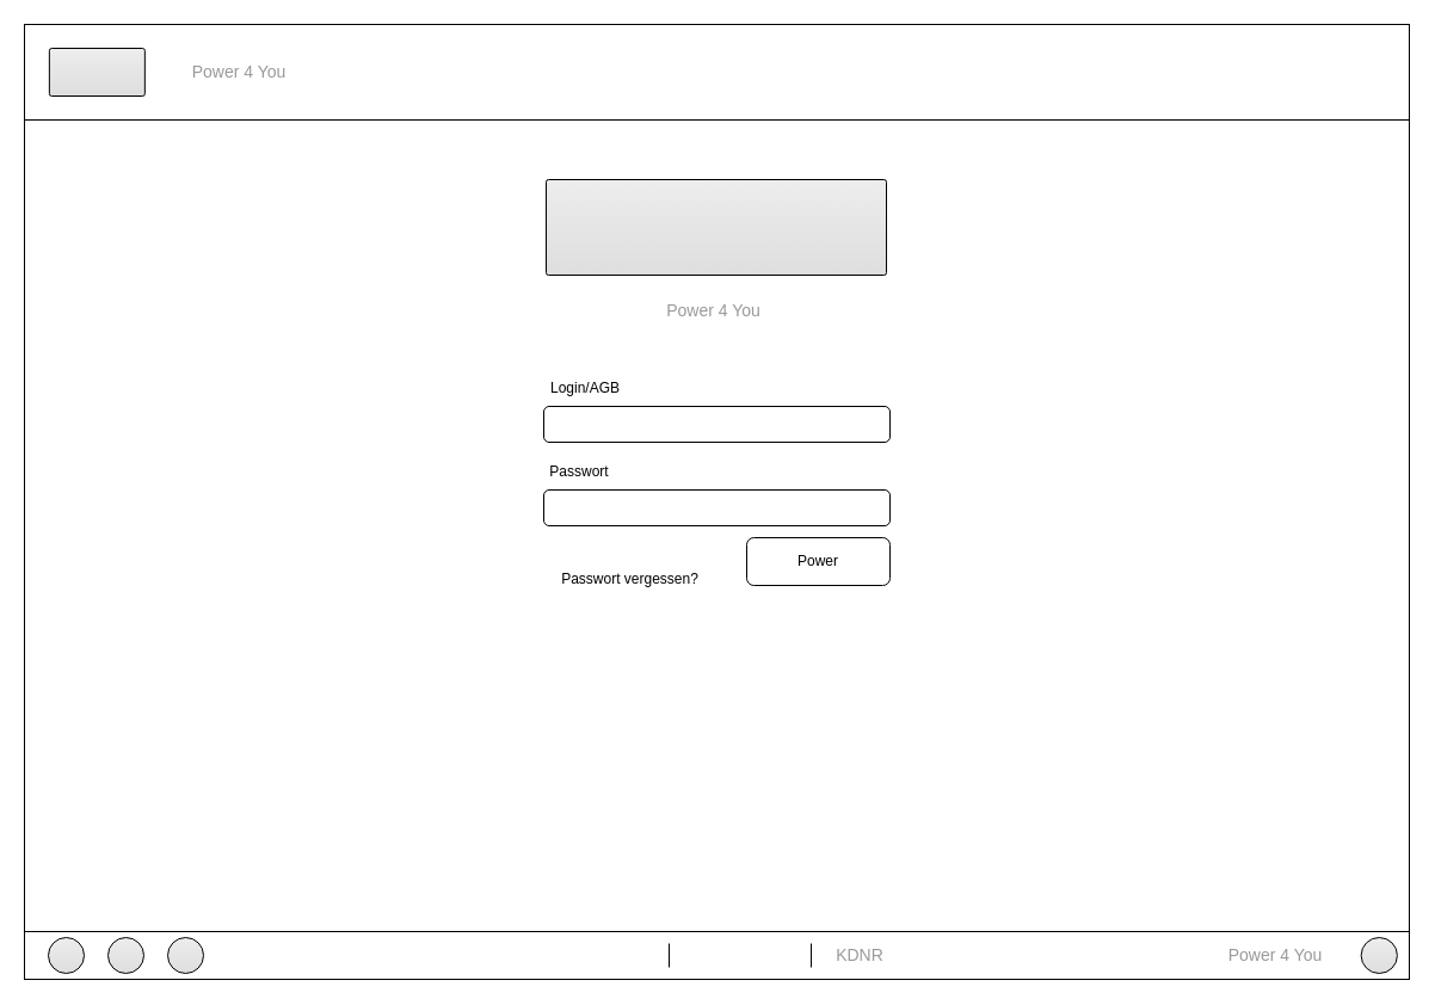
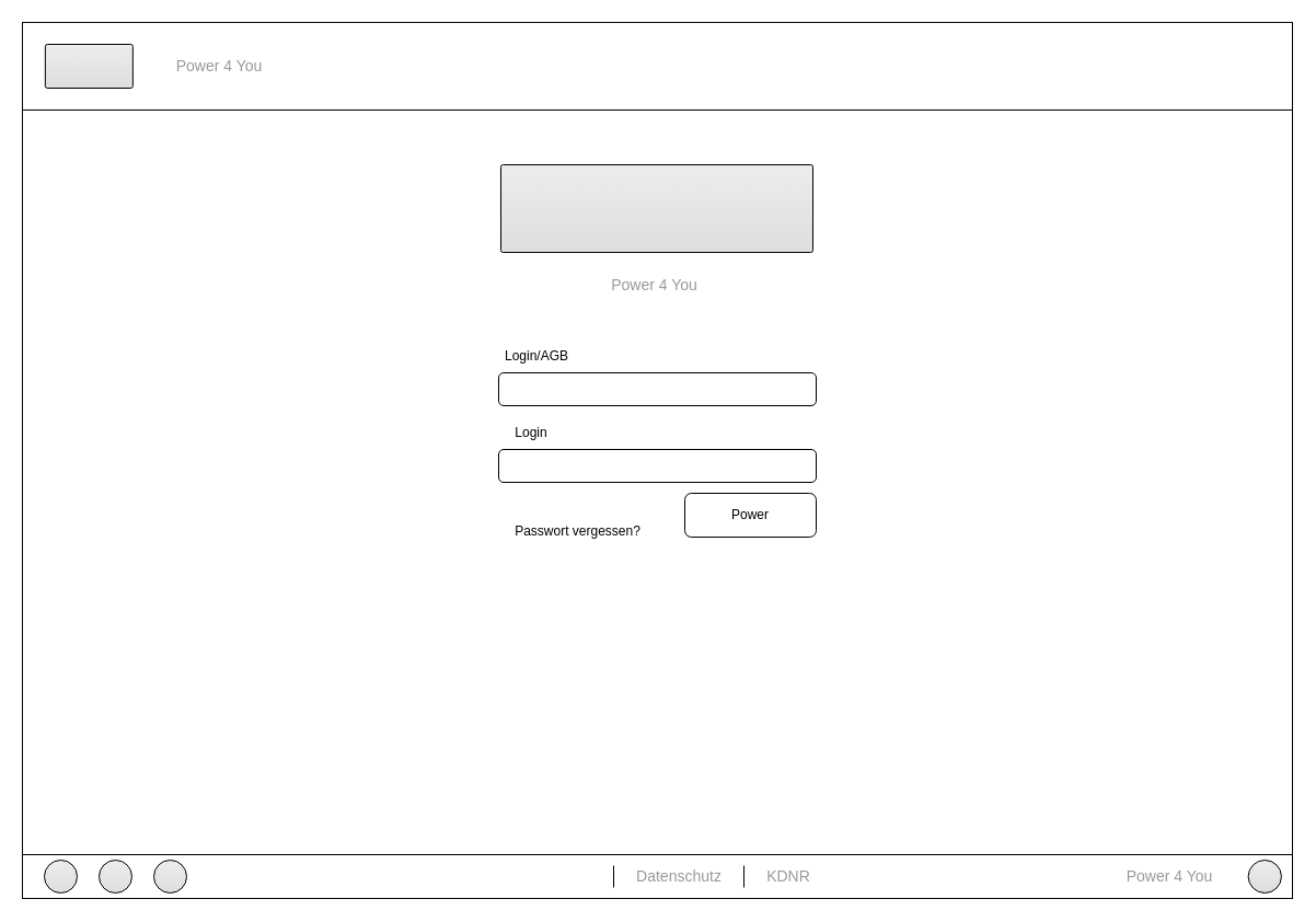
  <mxCell id="0" style=";html=1;" />
  <mxCell id="1" style=";html=1;" parent="0" />
  <mxCell id="2" value="" style="html=1;shadow=0;dashed=0;shape=mxgraph.bootstrap.rect;fillColor=#FFFFFF;strokeColor=default;whiteSpace=wrap;rounded=0;fontSize=12;fontColor=#000000;align=center;" parent="1" vertex="1"><mxGeometry x="20" y="20" width="1160" height="80" as="geometry" /></mxCell>
  <mxCell id="3" value="Power 4 You" style="html=1;shadow=0;dashed=0;fillColor=none;strokeColor=none;shape=mxgraph.bootstrap.rect;fontColor=#999999;fontSize=14;whiteSpace=wrap;" parent="2" vertex="1"><mxGeometry x="120" width="120" height="80" as="geometry" /></mxCell>
  <mxCell id="4" value="" style="html=1;shadow=0;dashed=0;shape=mxgraph.bootstrap.checkbox2;labelPosition=right;verticalLabelPosition=middle;align=left;verticalAlign=middle;gradientColor=#DEDEDE;fillColor=#EDEDED;checked=0;spacing=5;checkedFill=#0085FC;checkedStroke=#ffffff;sketch=0;" parent="2" vertex="1"><mxGeometry x="20.87" y="20" width="80" height="40" as="geometry" /></mxCell>
  <mxCell id="5" value="" style="html=1;shadow=0;dashed=0;shape=mxgraph.bootstrap.rect;fillColor=#FFFFFF;strokeColor=default;whiteSpace=wrap;rounded=0;fontSize=12;fontColor=#000000;align=center;" parent="1" vertex="1"><mxGeometry x="20" y="780" width="1160" height="40" as="geometry" /></mxCell>
  <mxCell id="6" value="" style="html=1;shadow=0;dashed=0;shape=mxgraph.bootstrap.radioButton2;labelPosition=right;verticalLabelPosition=middle;align=left;verticalAlign=middle;gradientColor=#DEDEDE;fillColor=#EDEDED;checked=0;spacing=5;checkedFill=#0085FC;checkedStroke=#ffffff;sketch=0;" parent="5" vertex="1"><mxGeometry x="1119.652" y="5" width="30.261" height="30" as="geometry" /></mxCell>
  <mxCell id="7" value="" style="html=1;shadow=0;dashed=0;shape=mxgraph.bootstrap.radioButton2;labelPosition=right;verticalLabelPosition=middle;align=left;verticalAlign=middle;gradientColor=#DEDEDE;fillColor=#EDEDED;checked=0;spacing=5;checkedFill=#0085FC;checkedStroke=#ffffff;sketch=0;" parent="5" vertex="1"><mxGeometry x="20" y="5" width="30" height="30" as="geometry" /></mxCell>
  <mxCell id="8" value="" style="html=1;shadow=0;dashed=0;shape=mxgraph.bootstrap.radioButton2;labelPosition=right;verticalLabelPosition=middle;align=left;verticalAlign=middle;gradientColor=#DEDEDE;fillColor=#EDEDED;checked=0;spacing=5;checkedFill=#0085FC;checkedStroke=#ffffff;sketch=0;" parent="5" vertex="1"><mxGeometry x="70" y="5" width="30" height="30" as="geometry" /></mxCell>
  <mxCell id="9" value="" style="html=1;shadow=0;dashed=0;shape=mxgraph.bootstrap.radioButton2;labelPosition=right;verticalLabelPosition=middle;align=left;verticalAlign=middle;gradientColor=#DEDEDE;fillColor=#EDEDED;checked=0;spacing=5;checkedFill=#0085FC;checkedStroke=#ffffff;sketch=0;" parent="5" vertex="1"><mxGeometry x="120" y="5" width="30" height="30" as="geometry" /></mxCell>
  <mxCell id="10" value="Power 4 You" style="html=1;shadow=0;dashed=0;fillColor=none;strokeColor=none;shape=mxgraph.bootstrap.rect;fontColor=#999999;fontSize=14;whiteSpace=wrap;" parent="5" vertex="1"><mxGeometry x="989.996" width="116" height="40" as="geometry" /></mxCell>
  <mxCell id="11" value="KDNR" style="html=1;shadow=0;dashed=0;fillColor=none;strokeColor=none;shape=mxgraph.bootstrap.rect;fontColor=#999999;fontSize=14;whiteSpace=wrap;" parent="5" vertex="1"><mxGeometry x="660" width="80" height="40" as="geometry" /></mxCell>
+ <mxCell id="12" value="Datenschutz" style="html=1;shadow=0;dashed=0;fillColor=none;strokeColor=none;shape=mxgraph.bootstrap.rect;fontColor=#999999;fontSize=14;whiteSpace=wrap;" parent="5" vertex="1"><mxGeometry x="540" width="120" height="40" as="geometry" /></mxCell>
  <mxCell id="13" value="" style="endArrow=none;html=1;rounded=0;" parent="5" edge="1"><mxGeometry width="50" height="50" relative="1" as="geometry"><mxPoint x="540" y="30" as="sourcePoint" /><mxPoint x="540" y="10" as="targetPoint" /></mxGeometry></mxCell>
  <mxCell id="14" value="" style="endArrow=none;html=1;rounded=0;" parent="5" edge="1"><mxGeometry width="50" height="50" relative="1" as="geometry"><mxPoint x="659" y="30" as="sourcePoint" /><mxPoint x="659" y="10" as="targetPoint" /></mxGeometry></mxCell>
  <mxCell id="15" value="" style="rounded=0;whiteSpace=wrap;html=1;" parent="1" vertex="1"><mxGeometry x="20" y="100" width="1160" height="680" as="geometry" /></mxCell>
  <mxCell id="16" value="Login/AGB" style="text;html=1;align=center;verticalAlign=middle;whiteSpace=wrap;rounded=0;" parent="1" vertex="1"><mxGeometry x="455" y="310" width="70" height="30" as="geometry" /></mxCell>
  <mxCell id="17" value="" style="rounded=1;whiteSpace=wrap;html=1;" parent="1" vertex="1"><mxGeometry x="455" y="340" width="290" height="30" as="geometry" /></mxCell>
- <mxCell id="18" value="Passwort" style="text;html=1;align=center;verticalAlign=middle;whiteSpace=wrap;rounded=0;" parent="1" vertex="1"><mxGeometry x="455" y="380" width="60" height="30" as="geometry" /></mxCell>
+ <mxCell id="18" value="Login" style="text;html=1;align=center;verticalAlign=middle;whiteSpace=wrap;rounded=0;" parent="1" vertex="1"><mxGeometry x="455" y="380" width="60" height="30" as="geometry" /></mxCell>
  <mxCell id="19" value="" style="rounded=1;whiteSpace=wrap;html=1;" parent="1" vertex="1"><mxGeometry x="455" y="410" width="290" height="30" as="geometry" /></mxCell>
  <mxCell id="20" value="Power" style="rounded=1;whiteSpace=wrap;html=1;" parent="1" vertex="1"><mxGeometry x="625" y="450" width="120" height="40" as="geometry" /></mxCell>
  <mxCell id="21" value="Passwort vergessen?" style="text;html=1;align=center;verticalAlign=middle;whiteSpace=wrap;rounded=0;" parent="1" vertex="1"><mxGeometry x="460" y="470" width="135" height="30" as="geometry" /></mxCell>
  <mxCell id="22" value="" style="html=1;shadow=0;dashed=0;shape=mxgraph.bootstrap.checkbox2;labelPosition=right;verticalLabelPosition=middle;align=left;verticalAlign=middle;gradientColor=#DEDEDE;fillColor=#EDEDED;checked=0;spacing=5;checkedFill=#0085FC;checkedStroke=#ffffff;sketch=0;" parent="1" vertex="1"><mxGeometry x="457" y="150" width="285" height="80" as="geometry" /></mxCell>
  <mxCell id="23" value="Power 4 You" style="html=1;shadow=0;dashed=0;fillColor=none;strokeColor=none;shape=mxgraph.bootstrap.rect;fontColor=#999999;fontSize=14;whiteSpace=wrap;" parent="1" vertex="1"><mxGeometry x="455" y="220" width="285" height="80" as="geometry" /></mxCell>
